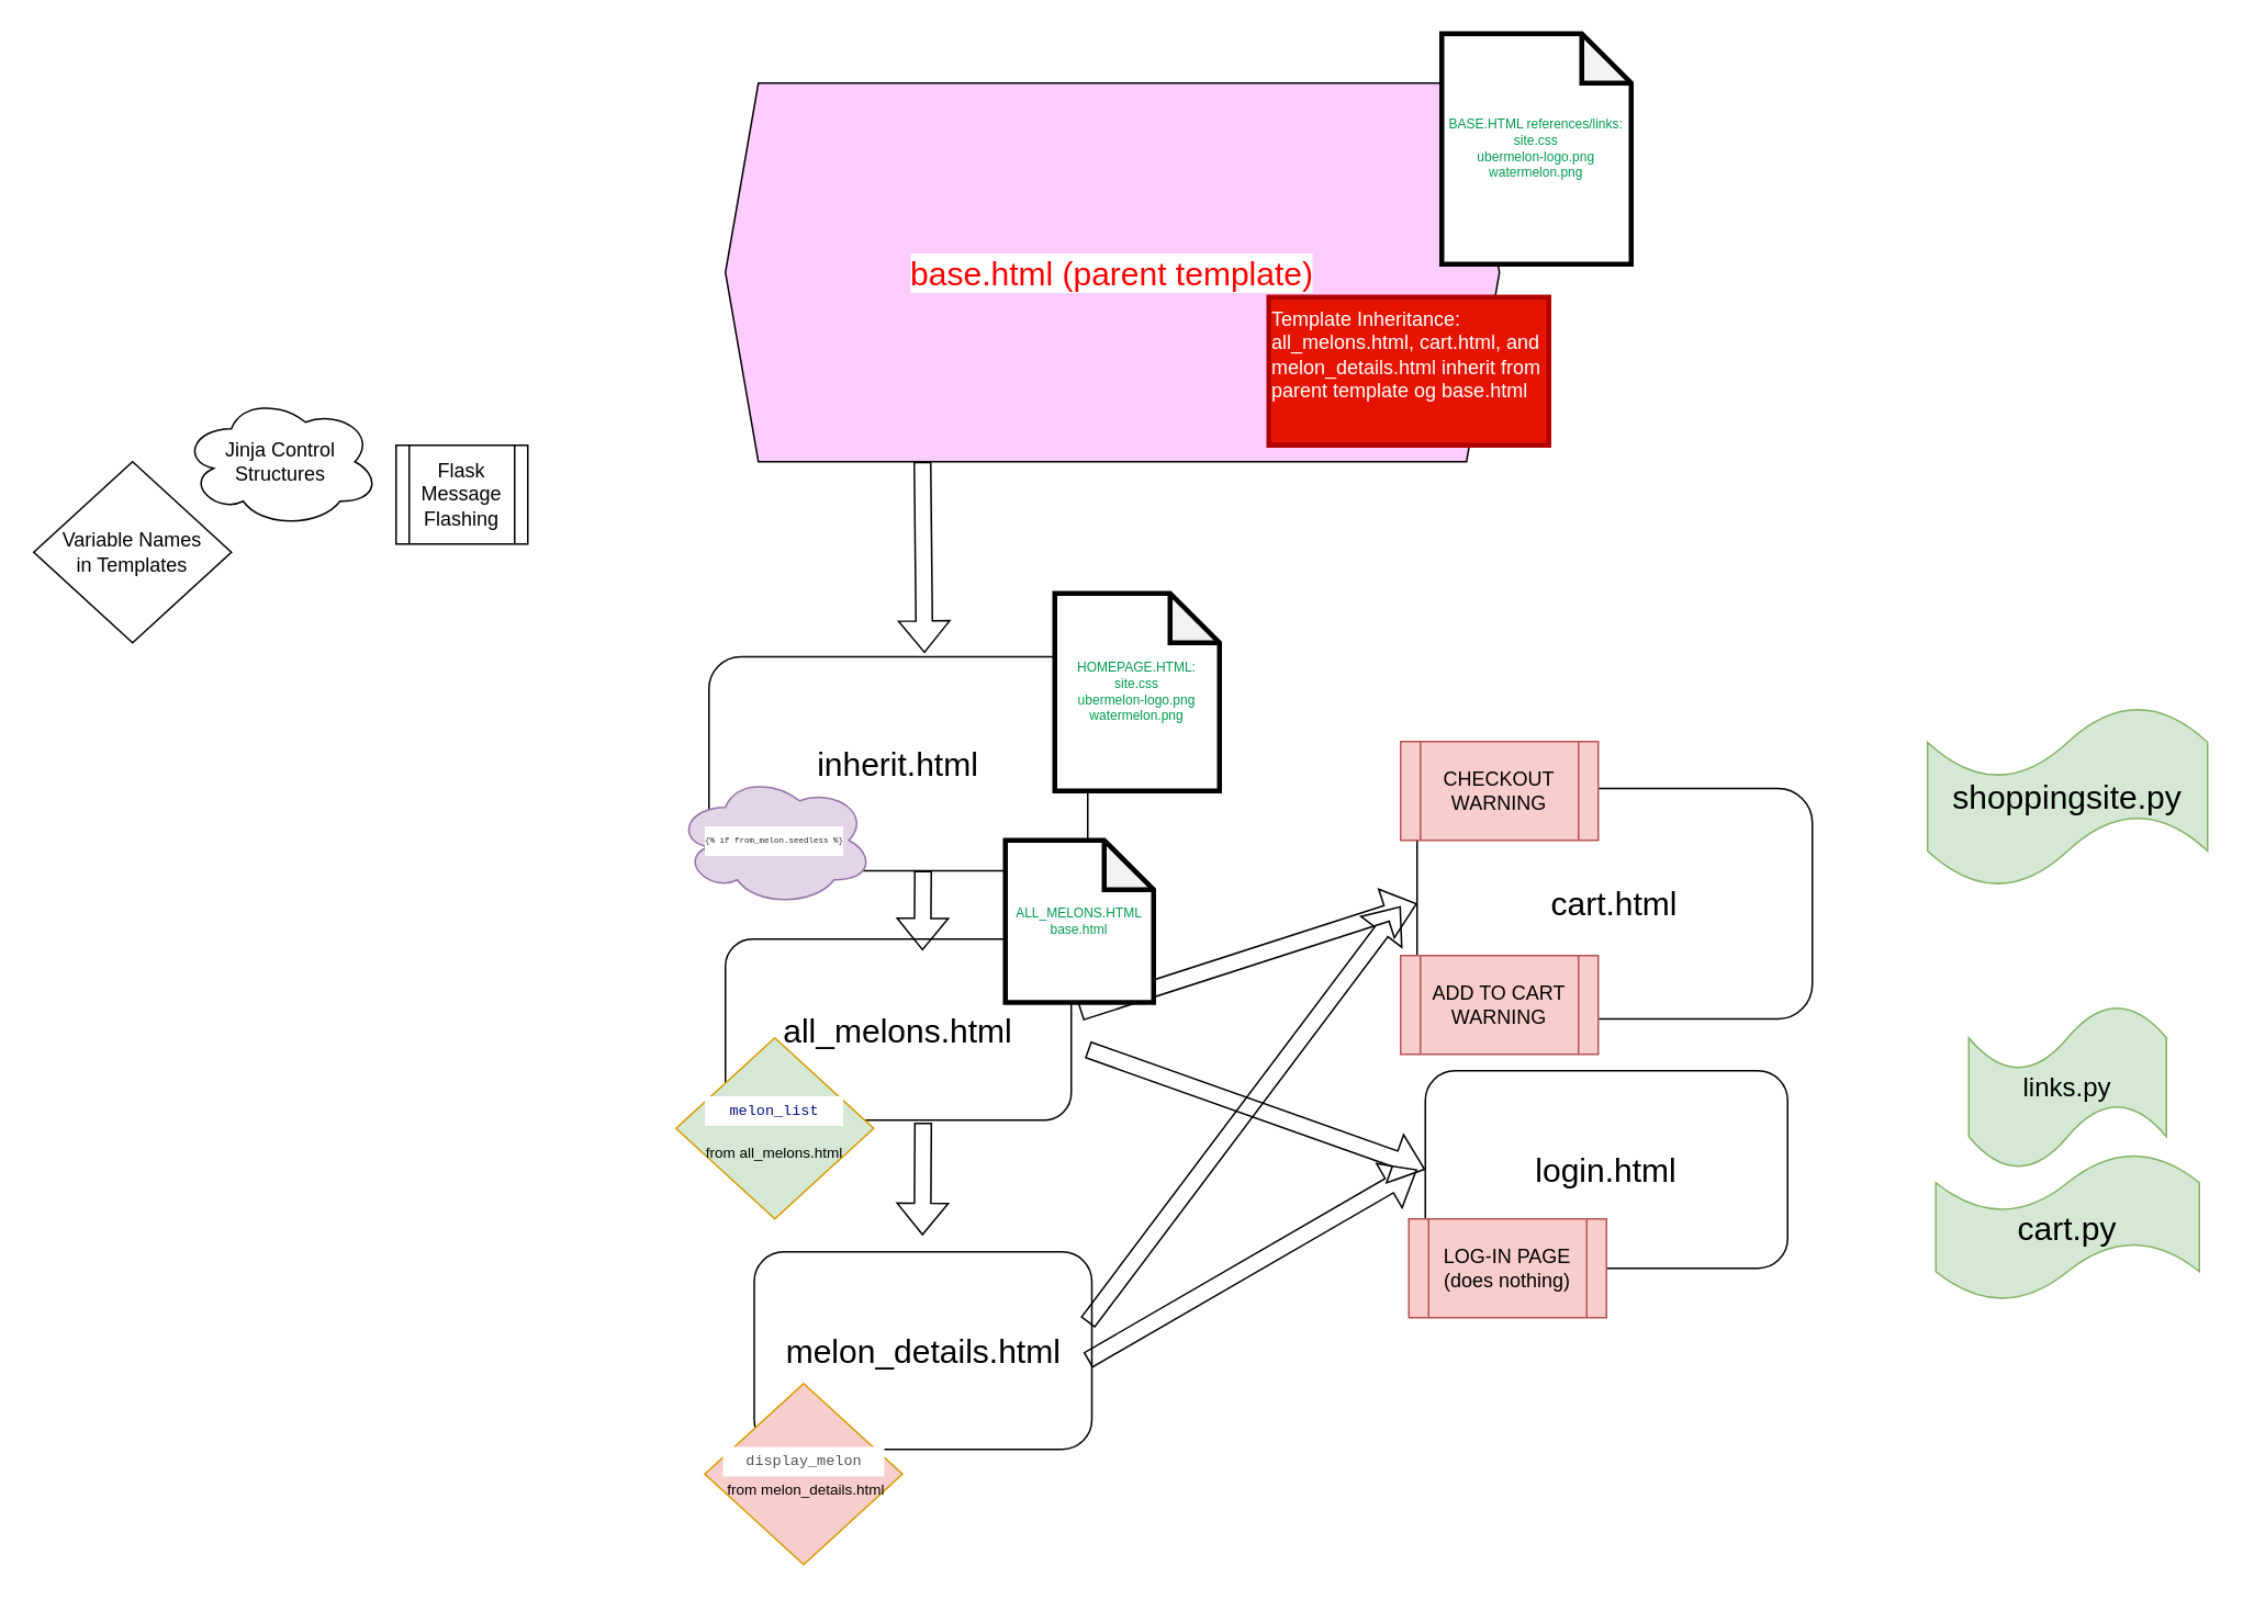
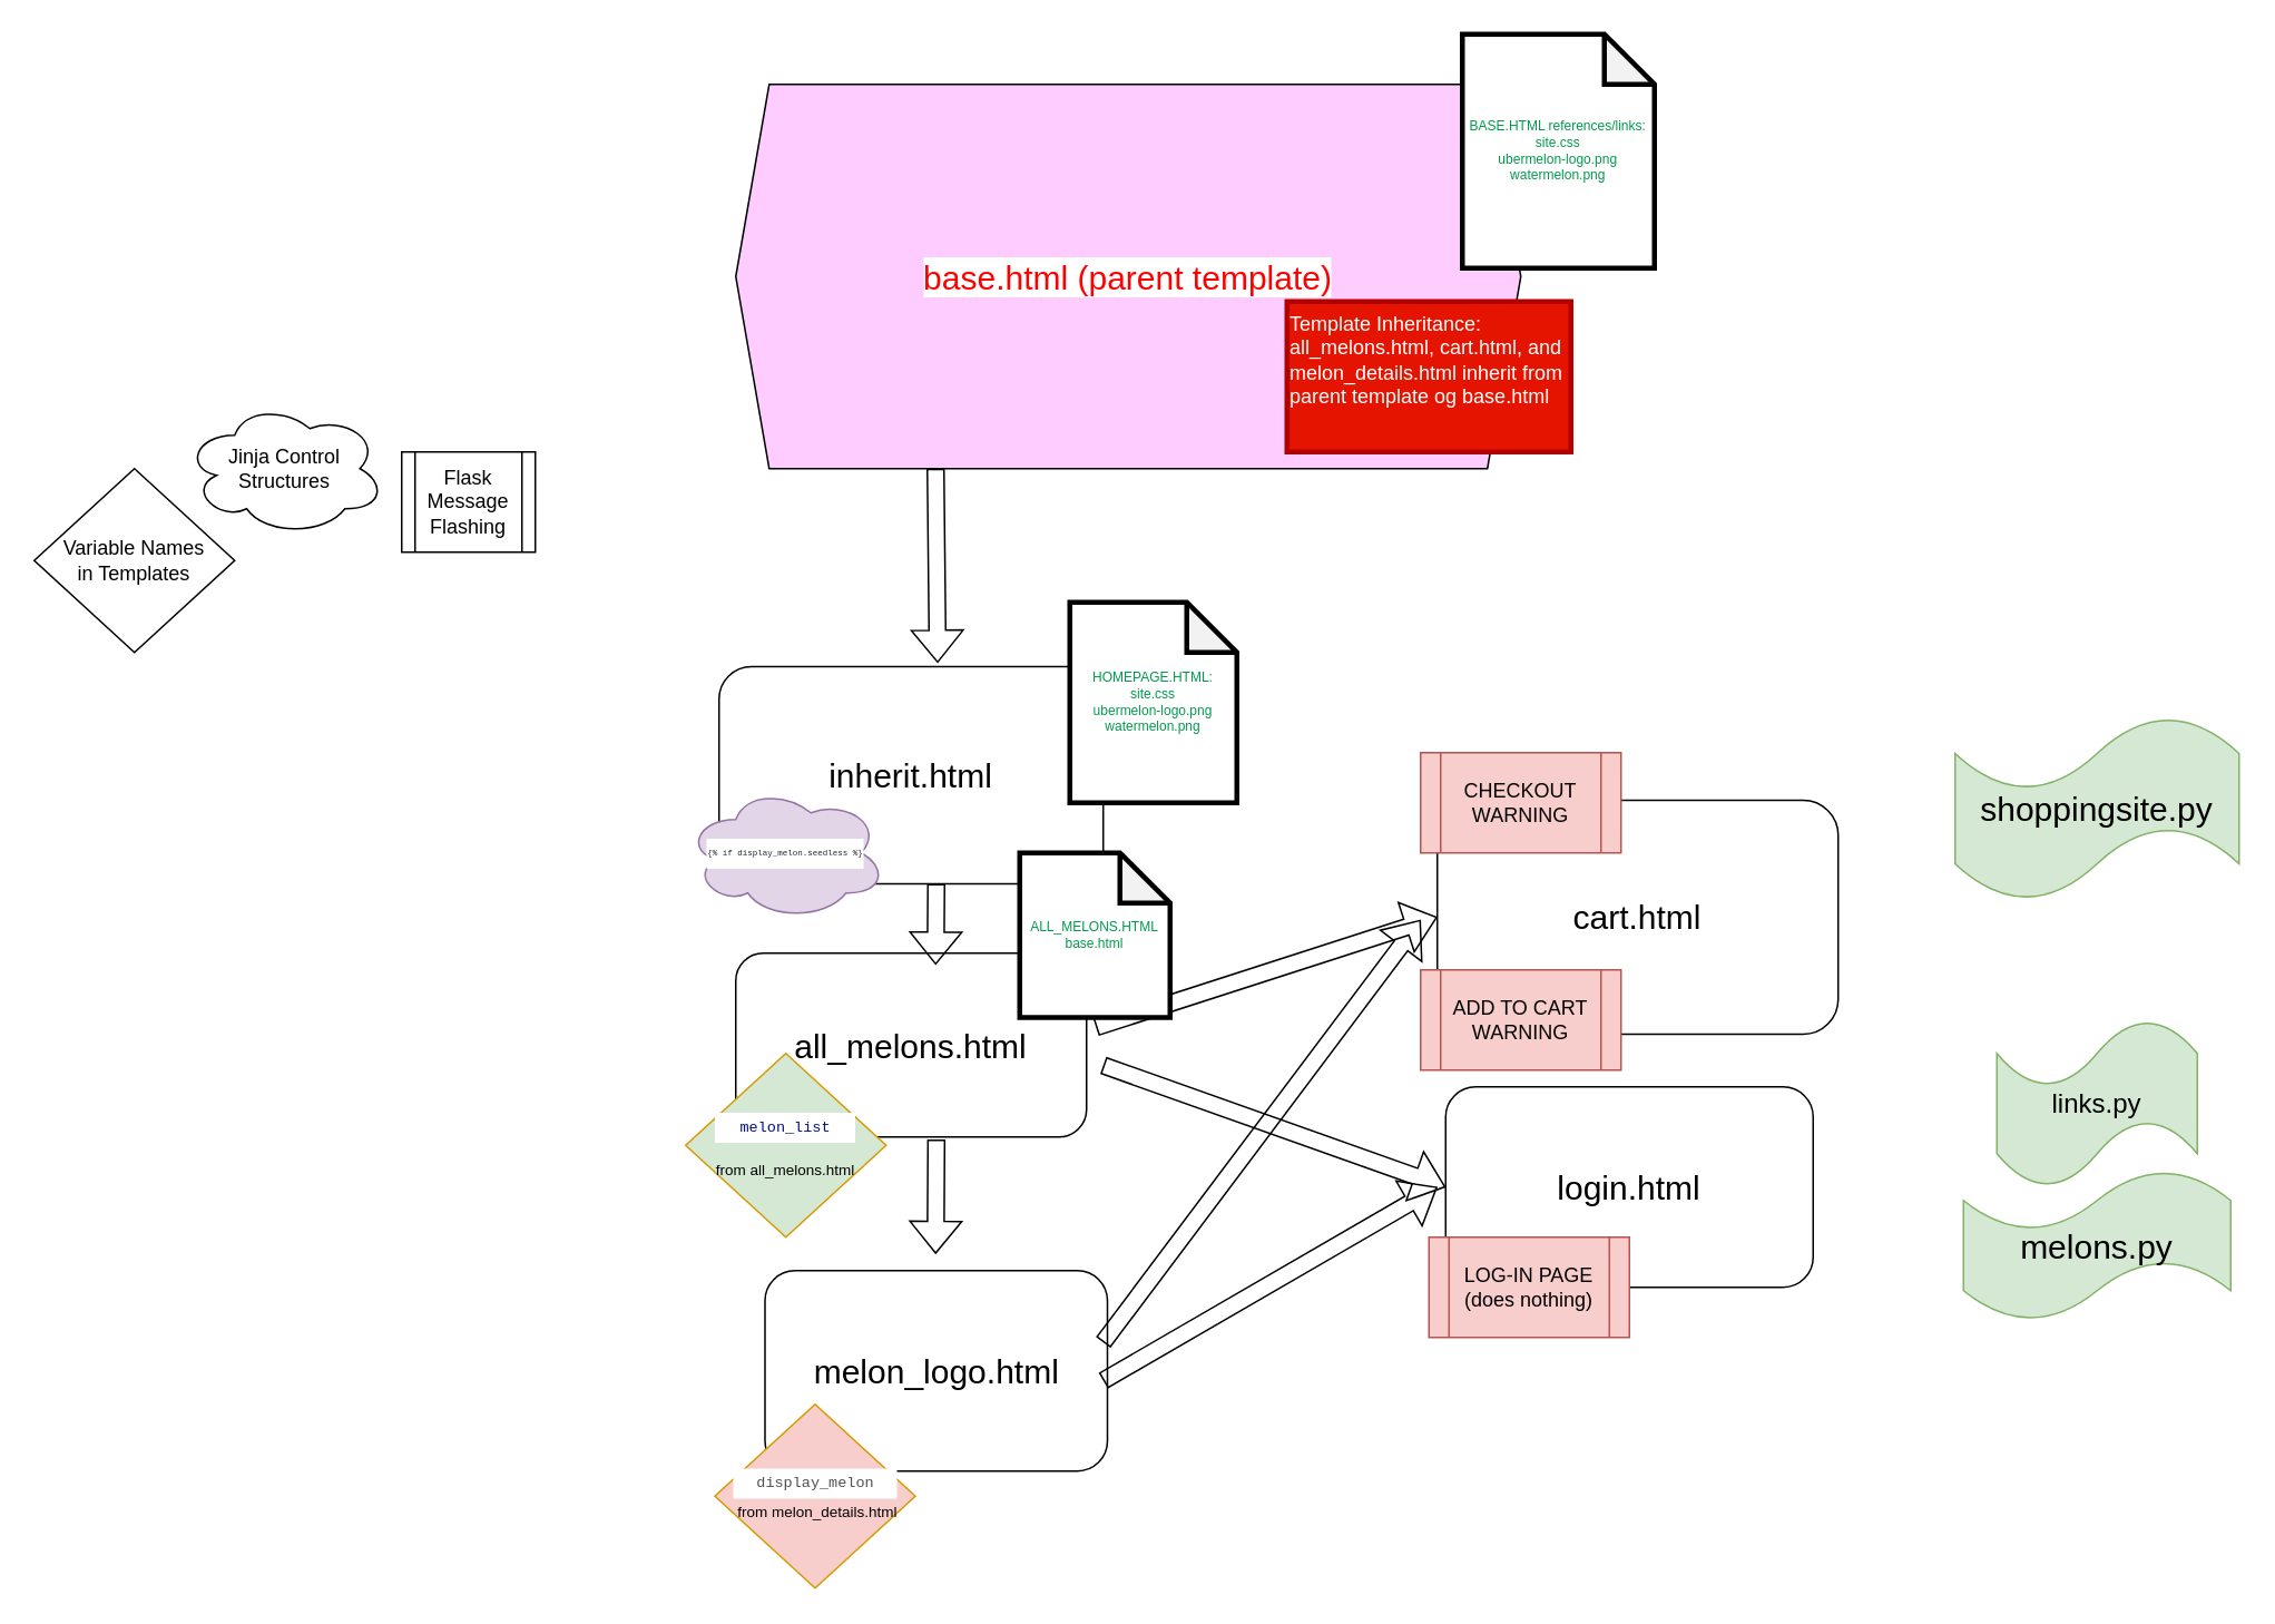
  <mxCell id="0" />
  <mxCell id="1" parent="0" />
- <mxCell id="2" value="&lt;font style=&quot;font-size: 20px;&quot;&gt;melon_details.html&lt;/font&gt;" style="rounded=1;whiteSpace=wrap;html=1;fontSize=12;glass=0;strokeWidth=1;shadow=0;" vertex="1" parent="1"><mxGeometry x="457.5" y="760" width="205" height="120" as="geometry" /></mxCell>
+ <mxCell id="2" value="&lt;font style=&quot;font-size: 20px;&quot;&gt;melon_logo.html&lt;/font&gt;" style="rounded=1;whiteSpace=wrap;html=1;fontSize=12;glass=0;strokeWidth=1;shadow=0;" vertex="1" parent="1"><mxGeometry x="457.5" y="760" width="205" height="120" as="geometry" /></mxCell>
  <mxCell id="3" value="&lt;font style=&quot;font-size: 20px;&quot;&gt;login.html&lt;/font&gt;" style="rounded=1;whiteSpace=wrap;html=1;fontSize=12;glass=0;strokeWidth=1;shadow=0;" vertex="1" parent="1"><mxGeometry x="865" y="650" width="220" height="120" as="geometry" /></mxCell>
  <mxCell id="4" value="&lt;font style=&quot;font-size: 20px;&quot;&gt;cart.html&lt;/font&gt;" style="rounded=1;whiteSpace=wrap;html=1;fontSize=12;glass=0;strokeWidth=1;shadow=0;" vertex="1" parent="1"><mxGeometry x="860" y="478.46" width="240" height="140" as="geometry" /></mxCell>
  <mxCell id="5" value="&lt;font style=&quot;font-size: 20px;&quot;&gt;all_melons.html&lt;/font&gt;" style="rounded=1;whiteSpace=wrap;html=1;fontSize=12;glass=0;strokeWidth=1;shadow=0;" vertex="1" parent="1"><mxGeometry x="440" y="570" width="210" height="110" as="geometry" /></mxCell>
  <mxCell id="6" value="&lt;div&gt;Variable Names &lt;br&gt;&lt;/div&gt;&lt;div&gt;in Templates&lt;/div&gt;" style="rhombus;whiteSpace=wrap;html=1;" vertex="1" parent="1"><mxGeometry x="20" y="280" width="120" height="110" as="geometry" /></mxCell>
  <mxCell id="7" value="&lt;div style=&quot;color: rgb(41, 41, 41); background-color: rgb(255, 255, 255); font-family: Menlo, Monaco, &amp;quot;Courier New&amp;quot;, monospace; font-weight: normal; font-size: 9px; line-height: 18px;&quot;&gt;&lt;div style=&quot;font-size: 9px;&quot;&gt;&lt;font style=&quot;font-size: 9px;&quot;&gt;&lt;span style=&quot;color: rgb(0, 16, 128); font-size: 9px;&quot;&gt;melon_list&lt;/span&gt;&lt;/font&gt;&lt;/div&gt;&lt;/div&gt;&lt;div style=&quot;font-size: 9px;&quot;&gt;&lt;font style=&quot;font-size: 9px;&quot;&gt;&lt;br style=&quot;font-size: 9px;&quot;&gt;&lt;/font&gt;&lt;/div&gt;&lt;div style=&quot;font-size: 9px;&quot;&gt;&lt;font style=&quot;font-size: 9px;&quot;&gt;from all_melons.html&lt;br style=&quot;font-size: 9px;&quot;&gt;&lt;/font&gt;&lt;/div&gt;" style="rhombus;whiteSpace=wrap;html=1;fillColor=#d5e8d4;strokeColor=#d79b00;" vertex="1" parent="1"><mxGeometry x="410" y="630" width="120" height="110" as="geometry" /></mxCell>
  <mxCell id="8" value="&lt;div style=&quot;color: rgb(41, 41, 41); background-color: rgb(255, 255, 255); font-family: Menlo, Monaco, &amp;quot;Courier New&amp;quot;, monospace; font-weight: normal; font-size: 9px; line-height: 18px;&quot;&gt;&lt;div style=&quot;font-size: 9px;&quot;&gt;&lt;font style=&quot;font-size: 9px;&quot;&gt;&lt;span style=&quot;color: rgb(81, 81, 81); font-size: 9px;&quot;&gt;display_melon&lt;/span&gt;&lt;/font&gt;&lt;/div&gt;&lt;/div&gt;&lt;font style=&quot;font-size: 9px;&quot;&gt;&amp;nbsp;from melon_details.html&lt;/font&gt;" style="rhombus;whiteSpace=wrap;html=1;fillColor=#f8cecc;strokeColor=#d79b00;" vertex="1" parent="1"><mxGeometry x="427.5" y="840" width="120" height="110" as="geometry" /></mxCell>
  <mxCell id="9" value="Flask Message Flashing" style="shape=process;whiteSpace=wrap;html=1;backgroundOutline=1;" vertex="1" parent="1"><mxGeometry x="240" y="270" width="80" height="60" as="geometry" /></mxCell>
  <mxCell id="10" value="Jinja Control Structures" style="ellipse;shape=cloud;whiteSpace=wrap;html=1;" vertex="1" parent="1"><mxGeometry x="110" y="240" width="120" height="80" as="geometry" /></mxCell>
  <mxCell id="11" value="LOG-IN PAGE (does nothing)" style="shape=process;whiteSpace=wrap;html=1;backgroundOutline=1;fillColor=#f8cecc;strokeColor=#b85450;" vertex="1" parent="1"><mxGeometry x="855" y="740" width="120" height="60" as="geometry" /></mxCell>
  <mxCell id="12" value="CHECKOUT WARNING" style="shape=process;whiteSpace=wrap;html=1;backgroundOutline=1;fillColor=#f8cecc;strokeColor=#b85450;" vertex="1" parent="1"><mxGeometry x="850" y="450" width="120" height="60" as="geometry" /></mxCell>
  <mxCell id="13" value="ADD TO CART WARNING" style="shape=process;whiteSpace=wrap;html=1;backgroundOutline=1;fillColor=#f8cecc;strokeColor=#b85450;" vertex="1" parent="1"><mxGeometry x="850" y="580" width="120" height="60" as="geometry" /></mxCell>
  <mxCell id="14" value="&lt;font style=&quot;font-size: 16px;&quot;&gt;links.py&lt;/font&gt;" style="shape=tape;whiteSpace=wrap;html=1;fontSize=9;fillColor=#d5e8d4;strokeColor=#82b366;" vertex="1" parent="1"><mxGeometry x="1195" y="610" width="120" height="100" as="geometry" /></mxCell>
  <mxCell id="15" value="&lt;font style=&quot;font-size: 20px;&quot;&gt;shoppingsite.py&lt;/font&gt;" style="shape=tape;whiteSpace=wrap;html=1;fontSize=9;fillColor=#d5e8d4;strokeColor=#82b366;" vertex="1" parent="1"><mxGeometry x="1170" y="428.46" width="170" height="110" as="geometry" /></mxCell>
- <mxCell id="16" value="&lt;font style=&quot;font-size: 20px;&quot;&gt;cart.py&lt;/font&gt;" style="shape=tape;whiteSpace=wrap;html=1;fontSize=9;fillColor=#d5e8d4;strokeColor=#82b366;" vertex="1" parent="1"><mxGeometry x="1175" y="700" width="160" height="90" as="geometry" /></mxCell>
+ <mxCell id="16" value="&lt;font style=&quot;font-size: 20px;&quot;&gt;melons.py&lt;/font&gt;" style="shape=tape;whiteSpace=wrap;html=1;fontSize=9;fillColor=#d5e8d4;strokeColor=#82b366;" vertex="1" parent="1"><mxGeometry x="1175" y="700" width="160" height="90" as="geometry" /></mxCell>
  <mxCell id="17" value="&lt;font style=&quot;font-size: 20px;&quot;&gt;inherit.html&lt;/font&gt;" style="rounded=1;whiteSpace=wrap;html=1;fontSize=12;glass=0;strokeWidth=1;shadow=0;" vertex="1" parent="1"><mxGeometry x="430" y="398.46" width="230" height="130" as="geometry" /></mxCell>
  <mxCell id="18" value="base.html (parent template)" style="shape=hexagon;perimeter=hexagonPerimeter2;whiteSpace=wrap;html=1;fixedSize=1;fontSize=20;fontColor=#FF0000;labelBackgroundColor=default;fillColor=#FFCCFF;" vertex="1" parent="1"><mxGeometry x="440" y="50" width="470" height="230" as="geometry" /></mxCell>
  <mxCell id="19" style="edgeStyle=orthogonalEdgeStyle;rounded=0;orthogonalLoop=1;jettySize=auto;html=1;exitX=0.5;exitY=1;exitDx=0;exitDy=0;fontSize=20;fontColor=#FF0000;" edge="1" parent="1" source="4" target="4"><mxGeometry relative="1" as="geometry" /></mxCell>
- <mxCell id="20" value="&lt;div style=&quot;color: rgb(41, 41, 41); background-color: rgb(255, 255, 255); font-family: Menlo, Monaco, &amp;quot;Courier New&amp;quot;, monospace; font-weight: normal; font-size: 5px; line-height: 18px;&quot;&gt;&lt;div style=&quot;font-size: 5px;&quot;&gt;&lt;span style=&quot;color: rgb(41, 41, 41); font-size: 5px;&quot;&gt;{% if from_melon.seedless %}&lt;/span&gt;&lt;/div&gt;&lt;/div&gt;" style="ellipse;shape=cloud;whiteSpace=wrap;html=1;fillColor=#e1d5e7;strokeColor=#9673a6;" vertex="1" parent="1"><mxGeometry x="410" y="470" width="120" height="80" as="geometry" /></mxCell>
+ <mxCell id="20" value="&lt;div style=&quot;color: rgb(41, 41, 41); background-color: rgb(255, 255, 255); font-family: Menlo, Monaco, &amp;quot;Courier New&amp;quot;, monospace; font-weight: normal; font-size: 5px; line-height: 18px;&quot;&gt;&lt;div style=&quot;font-size: 5px;&quot;&gt;&lt;span style=&quot;color: rgb(41, 41, 41); font-size: 5px;&quot;&gt;{% if display_melon.seedless %}&lt;/span&gt;&lt;/div&gt;&lt;/div&gt;" style="ellipse;shape=cloud;whiteSpace=wrap;html=1;fillColor=#e1d5e7;strokeColor=#9673a6;" vertex="1" parent="1"><mxGeometry x="410" y="470" width="120" height="80" as="geometry" /></mxCell>
  <mxCell id="21" value="Template Inheritance: all_melons.html, cart.html, and melon_details.html inherit from parent template og base.html" style="text;whiteSpace=wrap;html=1;fillColor=#e51400;strokeColor=#B20000;fontColor=#ffffff;strokeWidth=3;" vertex="1" parent="1"><mxGeometry x="770" y="180" width="170" height="90" as="geometry" /></mxCell>
  <mxCell id="22" value="" style="shape=flexArrow;endArrow=classic;html=1;rounded=0;fontSize=20;fontColor=#FF0000;entryX=0.569;entryY=-0.017;entryDx=0;entryDy=0;entryPerimeter=0;" edge="1" parent="1" target="17"><mxGeometry width="50" height="50" relative="1" as="geometry"><mxPoint x="559.66" y="280" as="sourcePoint" /><mxPoint x="559.77" y="360.05" as="targetPoint" /></mxGeometry></mxCell>
  <mxCell id="23" value="" style="shape=flexArrow;endArrow=classic;html=1;rounded=0;fontSize=20;fontColor=#FF0000;entryX=0.569;entryY=-0.017;entryDx=0;entryDy=0;entryPerimeter=0;" edge="1" parent="1"><mxGeometry width="50" height="50" relative="1" as="geometry"><mxPoint x="560" y="528.46" as="sourcePoint" /><mxPoint x="559.66" y="576.92" as="targetPoint" /></mxGeometry></mxCell>
  <mxCell id="24" value="" style="shape=flexArrow;endArrow=classic;html=1;rounded=0;fontSize=20;fontColor=#FF0000;entryX=0.569;entryY=-0.017;entryDx=0;entryDy=0;entryPerimeter=0;" edge="1" parent="1"><mxGeometry width="50" height="50" relative="1" as="geometry"><mxPoint x="560.05" y="681.54" as="sourcePoint" /><mxPoint x="559.66" y="750" as="targetPoint" /></mxGeometry></mxCell>
  <mxCell id="25" value="" style="shape=flexArrow;endArrow=classic;html=1;rounded=0;fontSize=20;fontColor=#FF0000;exitX=1.027;exitY=0.403;exitDx=0;exitDy=0;exitPerimeter=0;entryX=0;entryY=0.5;entryDx=0;entryDy=0;" edge="1" parent="1" source="5" target="4"><mxGeometry width="50" height="50" relative="1" as="geometry"><mxPoint x="620" y="590" as="sourcePoint" /><mxPoint x="839.95" y="590" as="targetPoint" /></mxGeometry></mxCell>
  <mxCell id="26" value="" style="shape=flexArrow;endArrow=classic;html=1;rounded=0;fontSize=20;fontColor=#FF0000;exitX=1.027;exitY=0.403;exitDx=0;exitDy=0;exitPerimeter=0;entryX=0;entryY=0.5;entryDx=0;entryDy=0;" edge="1" parent="1" target="3"><mxGeometry width="50" height="50" relative="1" as="geometry"><mxPoint x="660" y="637.17" as="sourcePoint" /><mxPoint x="850" y="710" as="targetPoint" /></mxGeometry></mxCell>
  <mxCell id="27" value="" style="shape=flexArrow;endArrow=classic;html=1;rounded=0;fontSize=20;fontColor=#FF0000;exitX=1.027;exitY=0.403;exitDx=0;exitDy=0;exitPerimeter=0;" edge="1" parent="1"><mxGeometry width="50" height="50" relative="1" as="geometry"><mxPoint x="660" y="802.94" as="sourcePoint" /><mxPoint x="850" y="550" as="targetPoint" /></mxGeometry></mxCell>
  <mxCell id="28" value="" style="shape=flexArrow;endArrow=classic;html=1;rounded=0;fontSize=20;fontColor=#FF0000;exitX=1.027;exitY=0.403;exitDx=0;exitDy=0;exitPerimeter=0;" edge="1" parent="1"><mxGeometry width="50" height="50" relative="1" as="geometry"><mxPoint x="660" y="825.87" as="sourcePoint" /><mxPoint x="860" y="710" as="targetPoint" /></mxGeometry></mxCell>
  <mxCell id="29" value="&lt;font style=&quot;font-size: 8px;&quot;&gt;BASE.HTML references/links:&lt;br style=&quot;font-size: 8px;&quot;&gt;site.css&lt;br style=&quot;font-size: 8px;&quot;&gt;ubermelon-logo.png&lt;br style=&quot;font-size: 8px;&quot;&gt;watermelon.png&lt;br style=&quot;font-size: 8px;&quot;&gt;&lt;/font&gt;" style="shape=note;whiteSpace=wrap;html=1;backgroundOutline=1;darkOpacity=0.05;strokeWidth=3;fontSize=8;fontColor=#00994D;" vertex="1" parent="1"><mxGeometry x="875" y="20" width="115" height="140" as="geometry" /></mxCell>
  <mxCell id="30" value="&lt;div align=&quot;center&quot;&gt;HOMEPAGE.HTML:&lt;br&gt;&lt;/div&gt;&lt;div align=&quot;center&quot;&gt;site.css&lt;br&gt;&lt;/div&gt;&lt;div align=&quot;center&quot;&gt;ubermelon-logo.png&lt;br&gt;watermelon.png&lt;/div&gt;" style="shape=note;whiteSpace=wrap;html=1;backgroundOutline=1;darkOpacity=0.05;strokeWidth=3;fontSize=8;fontColor=#00994D;align=center;" vertex="1" parent="1"><mxGeometry x="640" y="360" width="100" height="120" as="geometry" /></mxCell>
  <mxCell id="31" value="ALL_MELONS.HTML&lt;br&gt;base.html" style="shape=note;whiteSpace=wrap;html=1;backgroundOutline=1;darkOpacity=0.05;strokeWidth=3;fontSize=8;fontColor=#00994D;align=center;" vertex="1" parent="1"><mxGeometry x="610" y="510" width="90" height="98.46" as="geometry" /></mxCell>
